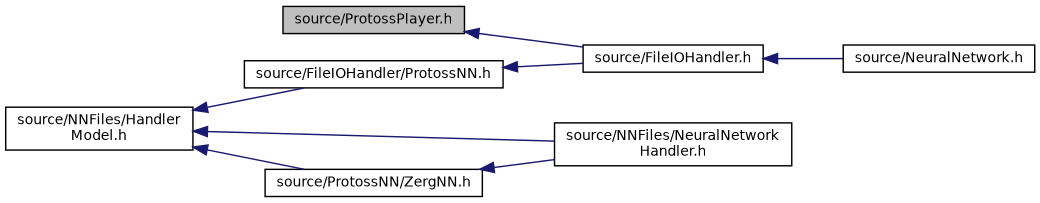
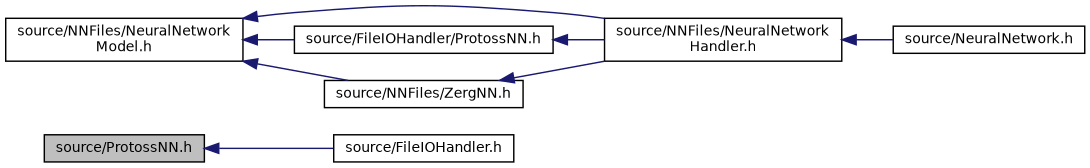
  digraph {
    rankdir=LR
    node [color=black fillcolor=white fontname=Helvetica fontsize=10 shape=record style=filled]
    edge [color=midnightblue dir=back fontname=Helvetica fontsize=10 labelfontname=Helvetica labelfontsize=10 style=solid]
-   n1 [fillcolor=grey75 fontcolor=black height=0.2 label="source/ProtossPlayer.h" width=0.4]
+   n1 [fillcolor=grey75 fontcolor=black height=0.2 label="source/ProtossNN.h" width=0.4]
    n2 [height=0.2 label="source/FileIOHandler.h" width=0.4]
-   n3 [height=0.2 label="source/NNFiles/Handler\lModel.h" width=0.4]
+   n3 [height=0.2 label="source/NNFiles/NeuralNetwork\lModel.h" width=0.4]
    n4 [height=0.2 label="source/NNFiles/NeuralNetwork\lHandler.h" width=0.4]
    n5 [height=0.2 label="source/FileIOHandler/ProtossNN.h" width=0.4]
-   n6 [height=0.2 label="source/ProtossNN/ZergNN.h" width=0.4]
+   n6 [height=0.2 label="source/NNFiles/ZergNN.h" width=0.4]
    n7 [height=0.2 label="source/NeuralNetwork.h" width=0.4]
    n1 -> n2
    n3 -> n4
    n3 -> n5
    n3 -> n6
-   n2 -> n7
-   n5 -> n2
+   n4 -> n7
+   n5 -> n4
    n6 -> n4
  }
